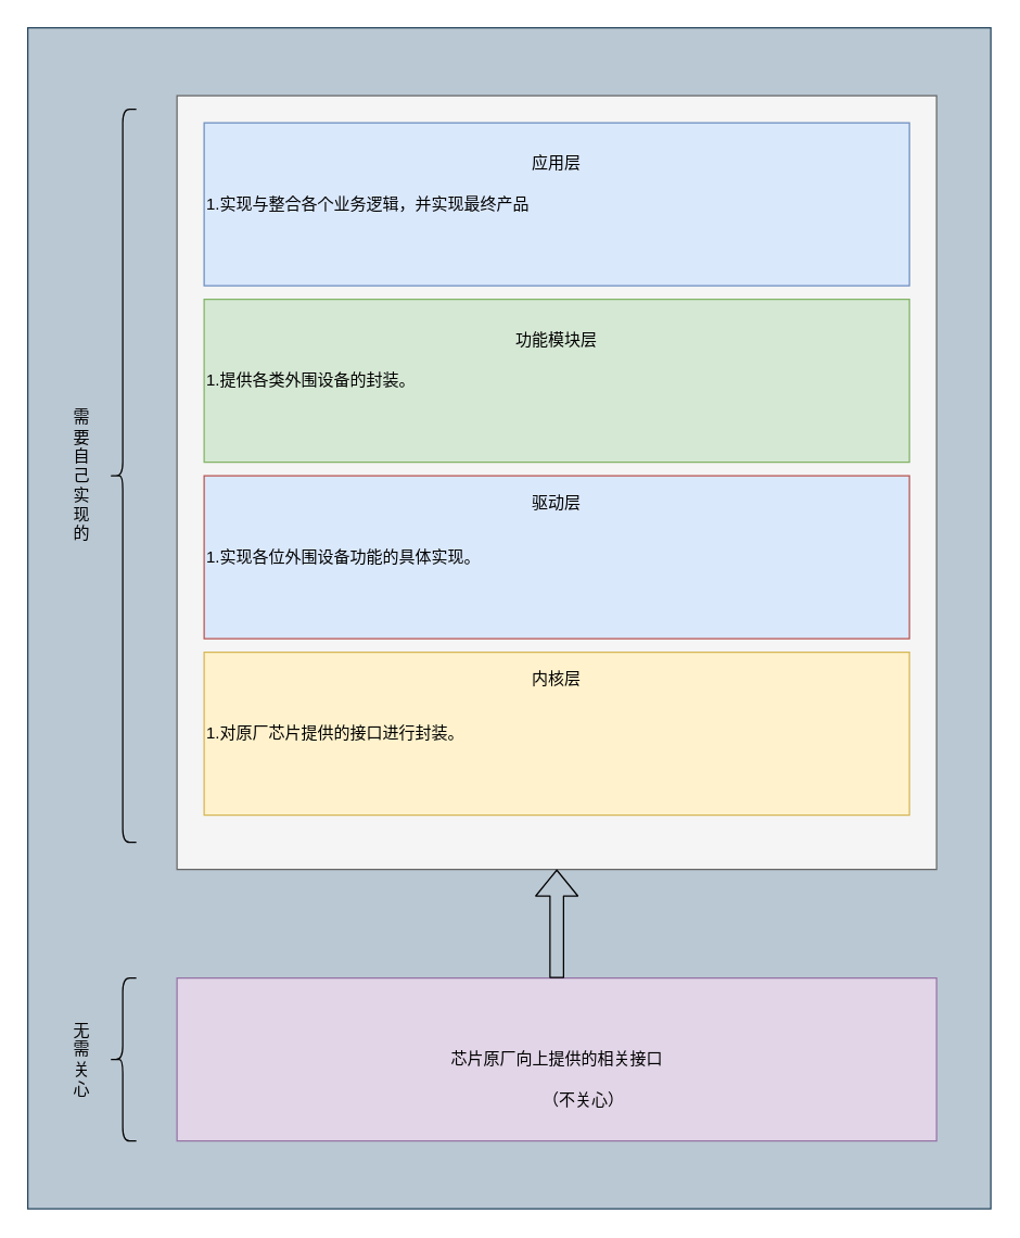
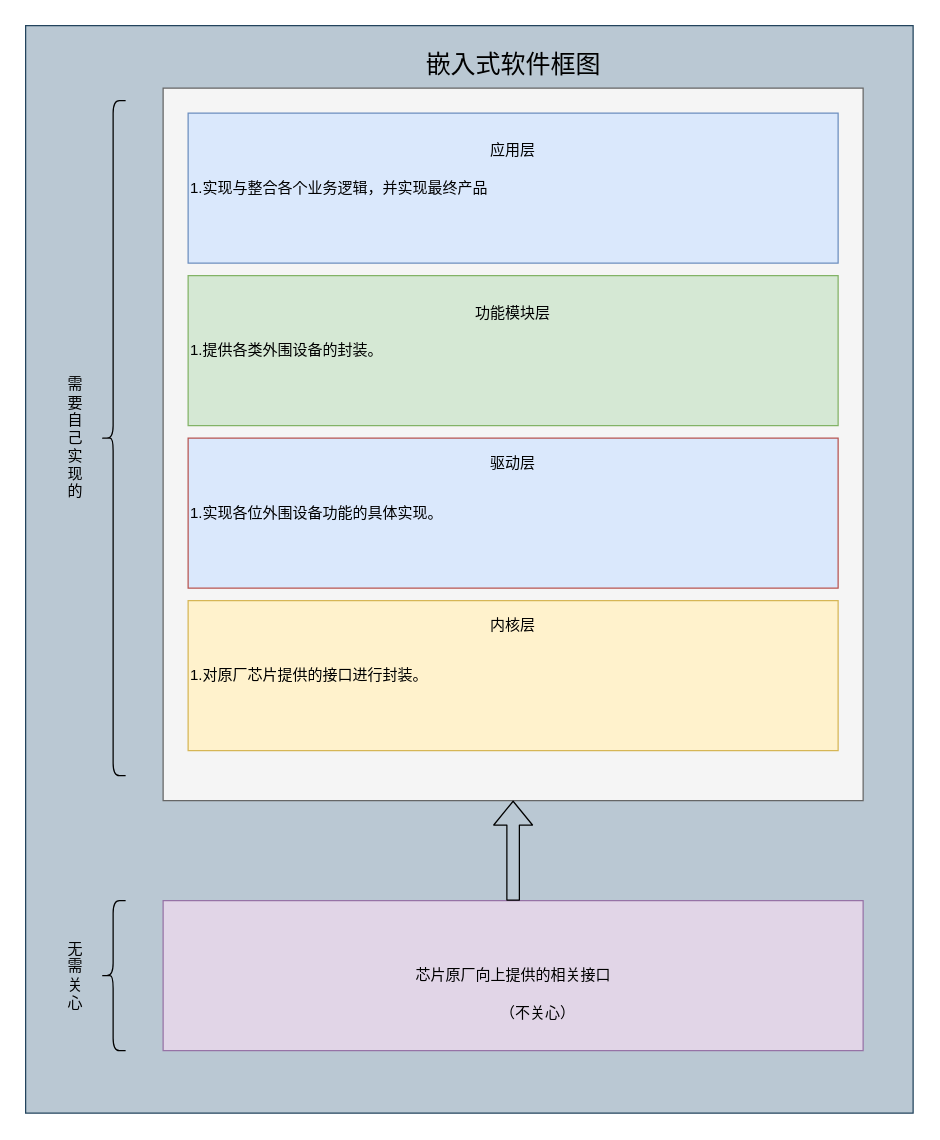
  <mxCell id="0" />
  <mxCell id="1" parent="0" />
  <mxCell id="2" value="" style="rounded=0;whiteSpace=wrap;html=1;fillColor=#bac8d3;strokeColor=#23445d;" vertex="1" parent="1"><mxGeometry x="20" y="20" width="710" height="870" as="geometry" /></mxCell>
  <mxCell id="3" value="" style="rounded=0;whiteSpace=wrap;html=1;fillColor=#f5f5f5;strokeColor=#666666;fontColor=#333333;" vertex="1" parent="1"><mxGeometry x="130" y="70" width="560" height="570" as="geometry" /></mxCell>
+ <mxCell id="4" value="&lt;font style=&quot;font-size: 20px&quot;&gt;嵌入式软件框图&lt;/font&gt;" style="text;html=1;strokeColor=none;fillColor=none;align=center;verticalAlign=middle;whiteSpace=wrap;rounded=0;" vertex="1" parent="1"><mxGeometry x="327.5" y="40" width="165" height="20" as="geometry" /></mxCell>
  <mxCell id="5" value="" style="rounded=0;whiteSpace=wrap;html=1;fillColor=#e1d5e7;strokeColor=#9673a6;" vertex="1" parent="1"><mxGeometry x="130" y="720" width="560" height="120" as="geometry" /></mxCell>
  <mxCell id="6" value="" style="shape=flexArrow;endArrow=classic;html=1;exitX=0.5;exitY=0;exitDx=0;exitDy=0;" edge="1" parent="1" source="5" target="3"><mxGeometry width="50" height="50" relative="1" as="geometry"><mxPoint x="370" y="700" as="sourcePoint" /><mxPoint x="420" y="650" as="targetPoint" /></mxGeometry></mxCell>
  <mxCell id="7" value="芯片原厂向上提供的相关接口" style="text;html=1;strokeColor=none;fillColor=none;align=center;verticalAlign=middle;whiteSpace=wrap;rounded=0;" vertex="1" parent="1"><mxGeometry x="327.5" y="770" width="165" height="20" as="geometry" /></mxCell>
  <mxCell id="8" value="（不关心）" style="text;html=1;strokeColor=none;fillColor=none;align=center;verticalAlign=middle;whiteSpace=wrap;rounded=0;" vertex="1" parent="1"><mxGeometry x="390" y="800" width="80" height="20" as="geometry" /></mxCell>
  <mxCell id="9" value="1.对原厂芯片提供的接口进行封装。" style="rounded=0;whiteSpace=wrap;html=1;fillColor=#fff2cc;strokeColor=#d6b656;align=left;" vertex="1" parent="1"><mxGeometry x="150" y="480" width="520" height="120" as="geometry" /></mxCell>
  <mxCell id="10" value="1.实现各位外围设备功能的具体实现。" style="rounded=0;whiteSpace=wrap;html=1;fillColor=#dae8fc;strokeColor=#b85450;align=left;" vertex="1" parent="1"><mxGeometry x="150" y="350" width="520" height="120" as="geometry" /></mxCell>
  <mxCell id="11" value="1.提供各类外围设备的封装。" style="rounded=0;whiteSpace=wrap;html=1;fillColor=#d5e8d4;strokeColor=#82b366;align=left;" vertex="1" parent="1"><mxGeometry x="150" y="220" width="520" height="120" as="geometry" /></mxCell>
  <mxCell id="12" value="1.实现与整合各个业务逻辑，并实现最终产品" style="rounded=0;whiteSpace=wrap;html=1;fillColor=#dae8fc;strokeColor=#6c8ebf;align=left;" vertex="1" parent="1"><mxGeometry x="150" y="90" width="520" height="120" as="geometry" /></mxCell>
  <mxCell id="13" value="应用层" style="text;html=1;strokeColor=none;fillColor=none;align=center;verticalAlign=middle;whiteSpace=wrap;rounded=0;" vertex="1" parent="1"><mxGeometry x="390" y="110" width="40" height="20" as="geometry" /></mxCell>
  <mxCell id="14" value="功能模块层" style="text;html=1;strokeColor=none;fillColor=none;align=center;verticalAlign=middle;whiteSpace=wrap;rounded=0;" vertex="1" parent="1"><mxGeometry x="375" y="240" width="70" height="20" as="geometry" /></mxCell>
  <mxCell id="15" value="驱动层" style="text;html=1;strokeColor=none;fillColor=none;align=center;verticalAlign=middle;whiteSpace=wrap;rounded=0;" vertex="1" parent="1"><mxGeometry x="375" y="360" width="70" height="20" as="geometry" /></mxCell>
  <mxCell id="16" value="内核层" style="text;html=1;strokeColor=none;fillColor=none;align=center;verticalAlign=middle;whiteSpace=wrap;rounded=0;" vertex="1" parent="1"><mxGeometry x="375" y="490" width="70" height="20" as="geometry" /></mxCell>
  <mxCell id="17" value="" style="shape=curlyBracket;whiteSpace=wrap;html=1;rounded=1;" vertex="1" parent="1"><mxGeometry x="80" y="80" width="20" height="540" as="geometry" /></mxCell>
  <mxCell id="18" value="需要自己实现的" style="text;html=1;strokeColor=none;fillColor=none;align=center;verticalAlign=middle;whiteSpace=wrap;rounded=0;" vertex="1" parent="1"><mxGeometry x="50" y="340" width="20" height="20" as="geometry" /></mxCell>
  <mxCell id="19" value="" style="shape=curlyBracket;whiteSpace=wrap;html=1;rounded=1;" vertex="1" parent="1"><mxGeometry x="80" y="720" width="20" height="120" as="geometry" /></mxCell>
  <mxCell id="20" value="无需关心" style="text;html=1;strokeColor=none;fillColor=none;align=center;verticalAlign=middle;whiteSpace=wrap;rounded=0;" vertex="1" parent="1"><mxGeometry x="50" y="770" width="20" height="20" as="geometry" /></mxCell>
